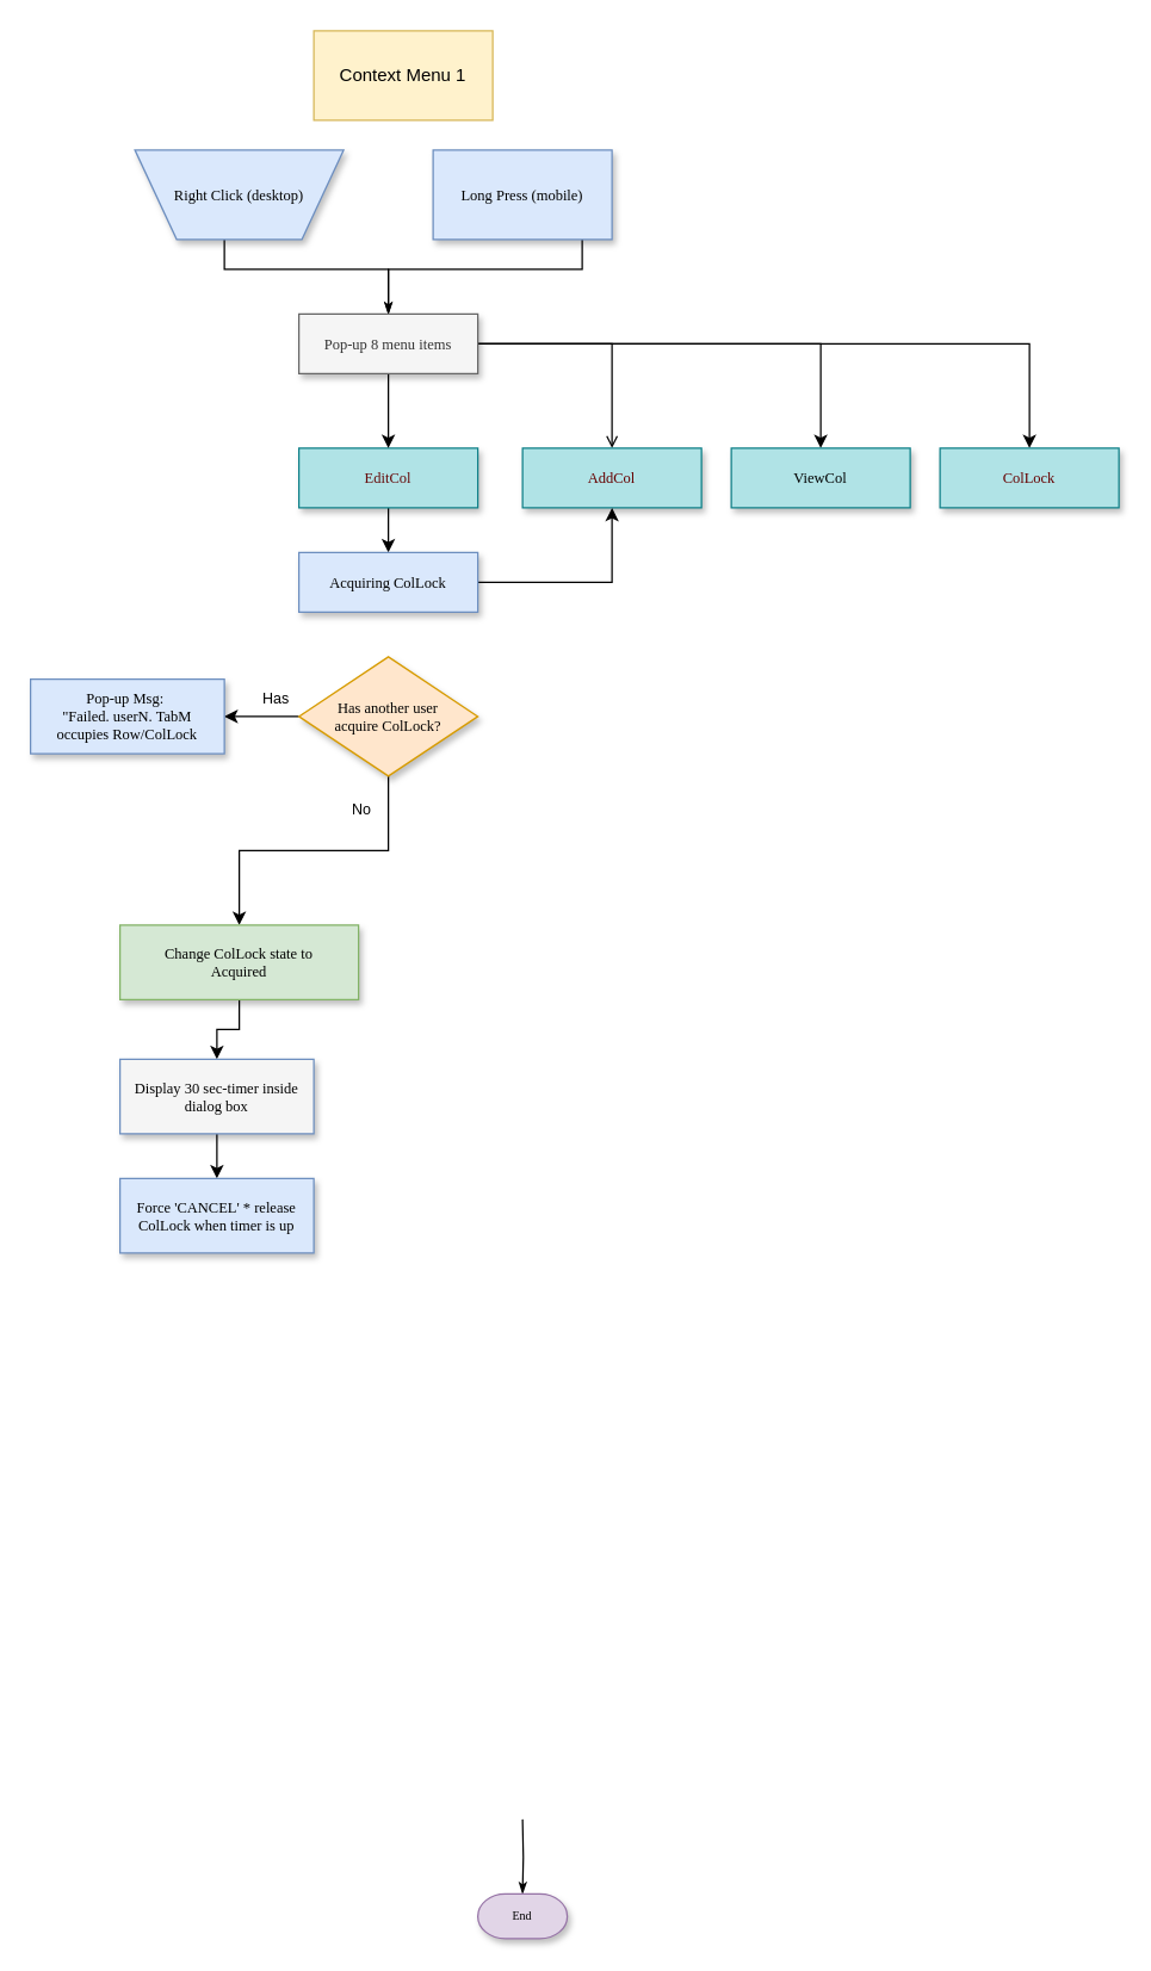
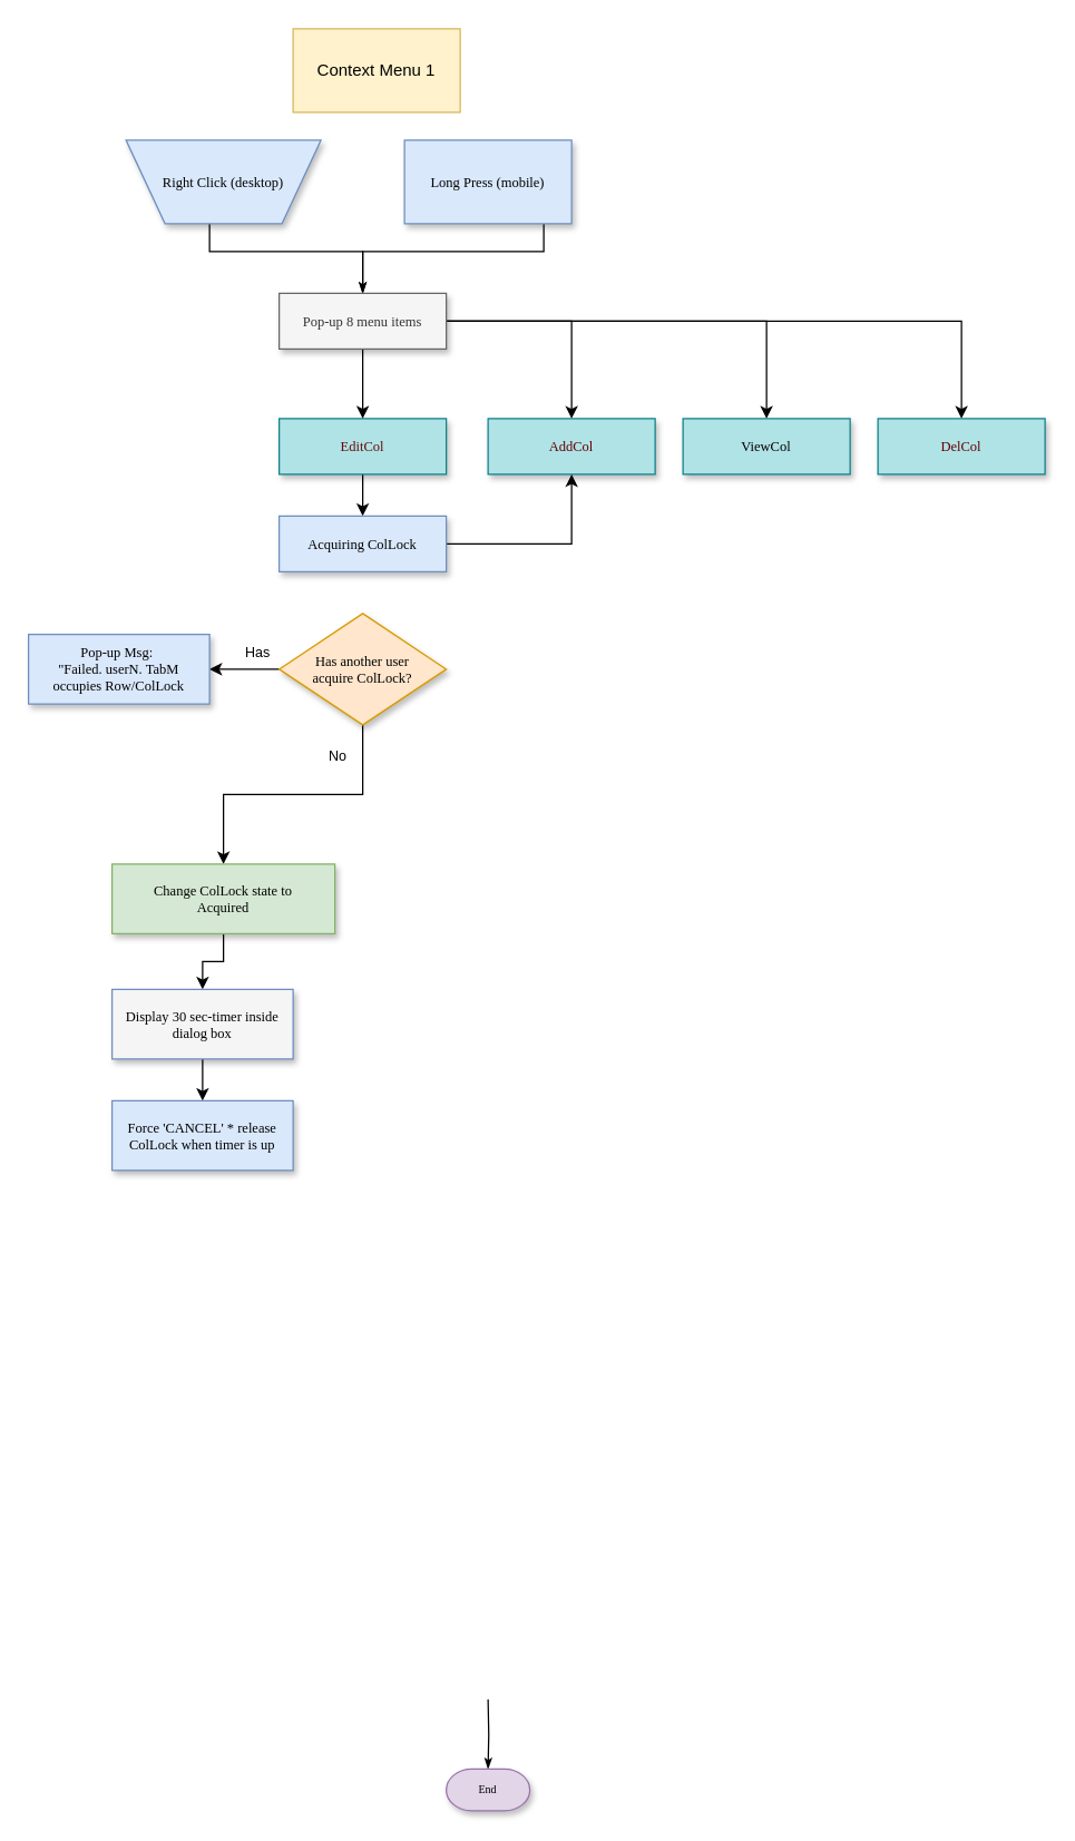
  <mxCell id="0" />
  <mxCell id="1" parent="0" />
  <mxCell id="2" style="edgeStyle=orthogonalEdgeStyle;rounded=0;html=1;labelBackgroundColor=none;startSize=5;endArrow=classicThin;endFill=1;endSize=5;jettySize=auto;orthogonalLoop=1;strokeWidth=1;fontFamily=Verdana;fontSize=10;entryX=0.5;entryY=0;entryDx=0;entryDy=0;" parent="1" source="3" target="15" edge="1"><mxGeometry relative="1" as="geometry"><mxPoint x="260" y="200" as="targetPoint" /><Array as="points"><mxPoint x="150" y="180" /><mxPoint x="260" y="180" /></Array></mxGeometry></mxCell>
  <mxCell id="3" value="Right Click (desktop)" style="shape=trapezoid;whiteSpace=wrap;html=1;rounded=0;shadow=1;labelBackgroundColor=none;strokeWidth=1;fontFamily=Verdana;fontSize=10;align=center;flipV=1;fillColor=#dae8fc;strokeColor=#6c8ebf;" parent="1" vertex="1"><mxGeometry x="90" y="100" width="140" height="60" as="geometry" /></mxCell>
  <mxCell id="4" style="edgeStyle=orthogonalEdgeStyle;rounded=0;html=1;labelBackgroundColor=none;startSize=5;endArrow=classicThin;endFill=1;endSize=5;jettySize=auto;orthogonalLoop=1;strokeWidth=1;fontFamily=Verdana;fontSize=10;entryX=0.5;entryY=0;entryDx=0;entryDy=0;" parent="1" source="5" target="15" edge="1"><mxGeometry relative="1" as="geometry"><mxPoint x="260" y="200" as="targetPoint" /><Array as="points"><mxPoint x="390" y="180" /><mxPoint x="260" y="180" /></Array></mxGeometry></mxCell>
  <mxCell id="5" value="Long Press (mobile)" style="rounded=0;whiteSpace=wrap;html=1;shadow=1;labelBackgroundColor=none;strokeWidth=1;fontFamily=Verdana;fontSize=10;align=center;fillColor=#dae8fc;strokeColor=#6c8ebf;" parent="1" vertex="1"><mxGeometry x="290" y="100" width="120" height="60" as="geometry" /></mxCell>
  <mxCell id="6" value="" style="edgeStyle=orthogonalEdgeStyle;rounded=0;orthogonalLoop=1;jettySize=auto;html=1;fontColor=#660000;fontSize=10;" edge="1" parent="1" source="7" target="23"><mxGeometry relative="1" as="geometry" /></mxCell>
  <mxCell id="7" value="&lt;font color=&quot;#660b0b&quot; style=&quot;font-size: 10px;&quot;&gt;EditCol&lt;/font&gt;" style="whiteSpace=wrap;html=1;rounded=0;shadow=1;labelBackgroundColor=none;strokeWidth=1;fontFamily=Verdana;fontSize=10;align=center;fillColor=#b0e3e6;strokeColor=#0e8088;" parent="1" vertex="1"><mxGeometry x="200" y="300" width="120" height="40" as="geometry" /></mxCell>
  <mxCell id="8" style="edgeStyle=orthogonalEdgeStyle;rounded=0;html=1;labelBackgroundColor=none;startSize=5;endArrow=classicThin;endFill=1;endSize=5;jettySize=auto;orthogonalLoop=1;strokeWidth=1;fontFamily=Verdana;fontSize=8" parent="1" target="9" edge="1"><mxGeometry relative="1" as="geometry"><mxPoint x="350" y="1220" as="sourcePoint" /></mxGeometry></mxCell>
  <mxCell id="9" value="End" style="strokeWidth=1;html=1;shape=mxgraph.flowchart.terminator;whiteSpace=wrap;rounded=0;shadow=1;labelBackgroundColor=none;fontFamily=Verdana;fontSize=8;align=center;fillColor=#e1d5e7;strokeColor=#9673a6;" parent="1" vertex="1"><mxGeometry x="320" y="1270" width="60" height="30" as="geometry" /></mxCell>
  <mxCell id="10" value="Context Menu 1" style="rounded=0;whiteSpace=wrap;html=1;fillColor=#fff2cc;strokeColor=#d6b656;" vertex="1" parent="1"><mxGeometry x="210" y="20" width="120" height="60" as="geometry" /></mxCell>
  <mxCell id="11" value="" style="edgeStyle=orthogonalEdgeStyle;rounded=0;orthogonalLoop=1;jettySize=auto;html=1;fontColor=#000000;fontSize=10;" edge="1" parent="1" source="15" target="7"><mxGeometry relative="1" as="geometry" /></mxCell>
- <mxCell id="12" style="edgeStyle=orthogonalEdgeStyle;rounded=0;orthogonalLoop=1;jettySize=auto;html=1;exitX=1;exitY=0.5;exitDx=0;exitDy=0;entryX=0.5;entryY=0;entryDx=0;entryDy=0;fontColor=#000000;fontSize=10;endArrow=open;" edge="1" parent="1" source="15" target="16"><mxGeometry relative="1" as="geometry" /></mxCell>
+ <mxCell id="12" style="edgeStyle=orthogonalEdgeStyle;rounded=0;orthogonalLoop=1;jettySize=auto;html=1;exitX=1;exitY=0.5;exitDx=0;exitDy=0;entryX=0.5;entryY=0;entryDx=0;entryDy=0;fontColor=#000000;fontSize=10;" edge="1" parent="1" source="15" target="16"><mxGeometry relative="1" as="geometry" /></mxCell>
  <mxCell id="13" style="edgeStyle=orthogonalEdgeStyle;rounded=0;orthogonalLoop=1;jettySize=auto;html=1;fontColor=#000000;fontSize=10;" edge="1" parent="1" source="15" target="17"><mxGeometry relative="1" as="geometry" /></mxCell>
  <mxCell id="14" style="edgeStyle=orthogonalEdgeStyle;rounded=0;orthogonalLoop=1;jettySize=auto;html=1;entryX=0.5;entryY=0;entryDx=0;entryDy=0;fontColor=#000000;fontSize=10;" edge="1" parent="1" source="15" target="18"><mxGeometry relative="1" as="geometry" /></mxCell>
  <mxCell id="15" value="Pop-up 8 menu items" style="whiteSpace=wrap;html=1;rounded=0;shadow=1;labelBackgroundColor=none;strokeWidth=1;fontFamily=Verdana;fontSize=10;align=center;fillColor=#f5f5f5;strokeColor=#666666;fontColor=#333333;" vertex="1" parent="1"><mxGeometry x="200" y="210" width="120" height="40" as="geometry" /></mxCell>
  <mxCell id="16" value="&lt;font color=&quot;#660000&quot; style=&quot;font-size: 10px;&quot;&gt;AddCol&lt;/font&gt;" style="whiteSpace=wrap;html=1;rounded=0;shadow=1;labelBackgroundColor=none;strokeWidth=1;fontFamily=Verdana;fontSize=10;align=center;fillColor=#b0e3e6;strokeColor=#0e8088;" vertex="1" parent="1"><mxGeometry x="350" y="300" width="120" height="40" as="geometry" /></mxCell>
  <mxCell id="17" value="ViewCol" style="whiteSpace=wrap;html=1;rounded=0;shadow=1;labelBackgroundColor=none;strokeWidth=1;fontFamily=Verdana;fontSize=10;align=center;fillColor=#b0e3e6;strokeColor=#0e8088;" vertex="1" parent="1"><mxGeometry x="490" y="300" width="120" height="40" as="geometry" /></mxCell>
- <mxCell id="18" value="&lt;font color=&quot;#660000&quot; style=&quot;font-size: 10px;&quot;&gt;ColLock&lt;/font&gt;" style="whiteSpace=wrap;html=1;rounded=0;shadow=1;labelBackgroundColor=none;strokeWidth=1;fontFamily=Verdana;fontSize=10;align=center;fillColor=#b0e3e6;strokeColor=#0e8088;" vertex="1" parent="1"><mxGeometry x="630" y="300" width="120" height="40" as="geometry" /></mxCell>
+ <mxCell id="18" value="&lt;font color=&quot;#660000&quot; style=&quot;font-size: 10px;&quot;&gt;DelCol&lt;/font&gt;" style="whiteSpace=wrap;html=1;rounded=0;shadow=1;labelBackgroundColor=none;strokeWidth=1;fontFamily=Verdana;fontSize=10;align=center;fillColor=#b0e3e6;strokeColor=#0e8088;" vertex="1" parent="1"><mxGeometry x="630" y="300" width="120" height="40" as="geometry" /></mxCell>
  <mxCell id="19" value="" style="edgeStyle=orthogonalEdgeStyle;rounded=0;orthogonalLoop=1;jettySize=auto;html=1;fontColor=#660000;fontSize=10;" edge="1" parent="1" source="21" target="24"><mxGeometry relative="1" as="geometry"><Array as="points"><mxPoint x="180" y="480" /><mxPoint x="180" y="480" /></Array></mxGeometry></mxCell>
  <mxCell id="20" value="" style="edgeStyle=orthogonalEdgeStyle;rounded=0;orthogonalLoop=1;jettySize=auto;html=1;fontSize=10;fontColor=#000000;" edge="1" parent="1" source="21" target="27"><mxGeometry relative="1" as="geometry" /></mxCell>
  <mxCell id="21" value="Has another user&lt;br style=&quot;font-size: 10px;&quot;&gt;acquire ColLock?" style="rhombus;whiteSpace=wrap;html=1;rounded=0;shadow=1;labelBackgroundColor=none;strokeWidth=1;fontFamily=Verdana;fontSize=10;align=center;fillColor=#ffe6cc;strokeColor=#d79b00;" vertex="1" parent="1"><mxGeometry x="200" y="440" width="120" height="80" as="geometry" /></mxCell>
  <mxCell id="22" value="" style="edgeStyle=orthogonalEdgeStyle;rounded=0;orthogonalLoop=1;jettySize=auto;html=1;fontColor=#660000;fontSize=10;" edge="1" parent="1" source="23" target="16"><mxGeometry relative="1" as="geometry" /></mxCell>
  <mxCell id="23" value="Acquiring ColLock" style="whiteSpace=wrap;html=1;rounded=0;shadow=1;labelBackgroundColor=none;strokeWidth=1;fontFamily=Verdana;fontSize=10;align=center;spacing=6;fillColor=#dae8fc;strokeColor=#6c8ebf;" vertex="1" parent="1"><mxGeometry x="200" y="370" width="120" height="40" as="geometry" /></mxCell>
  <mxCell id="24" value="Pop-up Msg:&amp;nbsp;&lt;br style=&quot;font-size: 10px;&quot;&gt;&quot;Failed. userN. TabM occupies Row/ColLock" style="whiteSpace=wrap;html=1;rounded=0;shadow=1;labelBackgroundColor=none;strokeWidth=1;fontFamily=Verdana;fontSize=10;align=center;spacing=6;fillColor=#dae8fc;strokeColor=#6c8ebf;" vertex="1" parent="1"><mxGeometry x="20" y="455" width="130" height="50" as="geometry" /></mxCell>
  <mxCell id="25" value="Has" style="text;strokeColor=none;fillColor=none;align=left;verticalAlign=middle;spacingLeft=4;spacingRight=4;overflow=hidden;points=[[0,0.5],[1,0.5]];portConstraint=eastwest;rotatable=0;fontColor=#000000;fontSize=10;" vertex="1" parent="1"><mxGeometry x="170" y="455" width="60" height="25" as="geometry" /></mxCell>
  <mxCell id="26" value="" style="edgeStyle=orthogonalEdgeStyle;rounded=0;orthogonalLoop=1;jettySize=auto;html=1;fontSize=10;fontColor=#000000;" edge="1" parent="1" source="27" target="29"><mxGeometry relative="1" as="geometry" /></mxCell>
  <mxCell id="27" value="Change ColLock state to&lt;div style=&quot;font-size: 10px;&quot;&gt;Acquired&lt;/div&gt;" style="whiteSpace=wrap;html=1;rounded=0;shadow=1;labelBackgroundColor=none;strokeWidth=1;fontFamily=Verdana;fontSize=10;align=center;fillColor=#d5e8d4;strokeColor=#82b366;" vertex="1" parent="1"><mxGeometry x="80" y="620" width="160" height="50" as="geometry" /></mxCell>
  <mxCell id="28" value="" style="edgeStyle=orthogonalEdgeStyle;rounded=0;orthogonalLoop=1;jettySize=auto;html=1;fontSize=10;fontColor=#000000;" edge="1" parent="1" source="29" target="30"><mxGeometry relative="1" as="geometry" /></mxCell>
  <mxCell id="29" value="Display 30 sec-timer inside dialog box" style="whiteSpace=wrap;html=1;rounded=0;shadow=1;labelBackgroundColor=none;strokeWidth=1;fontFamily=Verdana;fontSize=10;align=center;spacing=6;fillColor=#f5f5f5;strokeColor=#6c8ebf;" vertex="1" parent="1"><mxGeometry x="80" y="710" width="130" height="50" as="geometry" /></mxCell>
  <mxCell id="30" value="Force 'CANCEL' * release ColLock when timer is up" style="whiteSpace=wrap;html=1;rounded=0;shadow=1;labelBackgroundColor=none;strokeWidth=1;fontFamily=Verdana;fontSize=10;align=center;spacing=6;fillColor=#dae8fc;strokeColor=#6c8ebf;" vertex="1" parent="1"><mxGeometry x="80" y="790" width="130" height="50" as="geometry" /></mxCell>
  <mxCell id="31" value="No" style="text;strokeColor=none;fillColor=none;align=left;verticalAlign=middle;spacingLeft=4;spacingRight=4;overflow=hidden;points=[[0,0.5],[1,0.5]];portConstraint=eastwest;rotatable=0;fontColor=#000000;fontSize=10;" vertex="1" parent="1"><mxGeometry x="230" y="530" width="60" height="25" as="geometry" /></mxCell>
